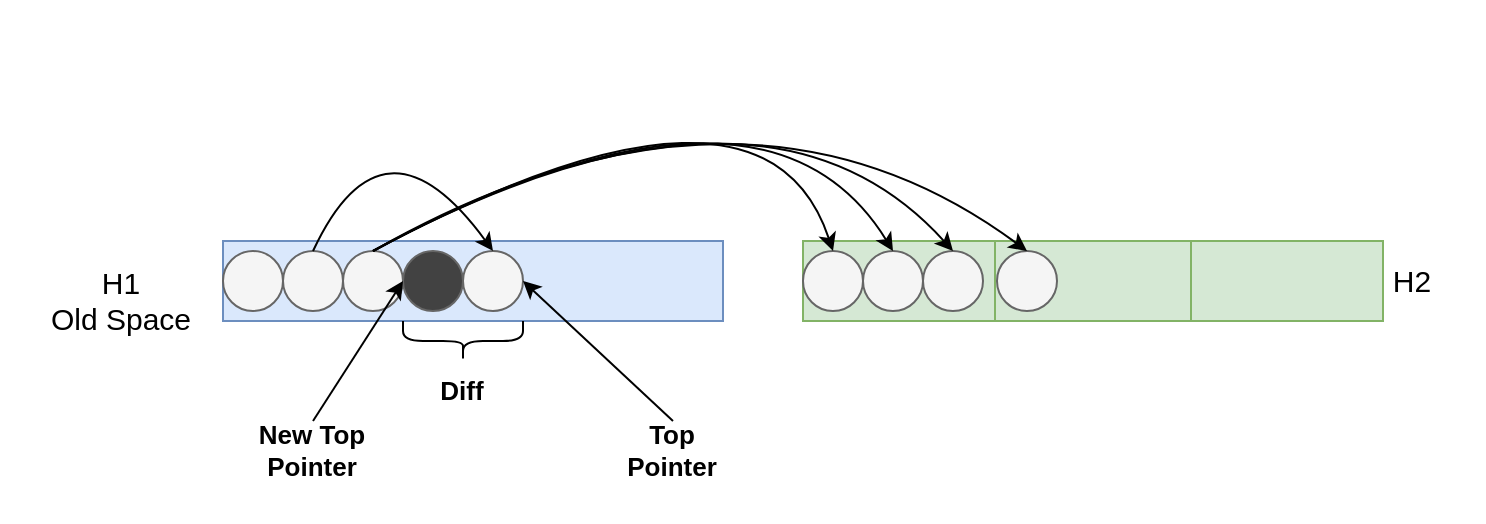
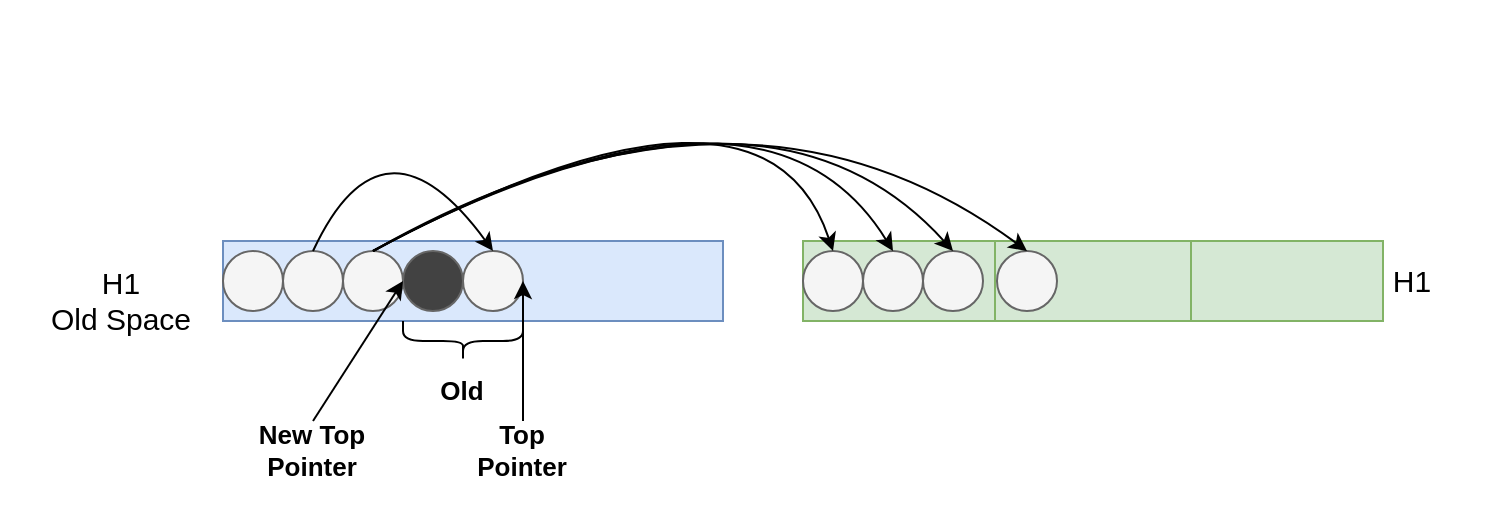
  <mxCell id="0" />
  <mxCell id="1" parent="0" />
  <mxCell id="2" value="" style="rounded=0;whiteSpace=wrap;html=1;fillColor=#dae8fc;strokeColor=#6c8ebf;" vertex="1" parent="1"><mxGeometry x="111" y="120" width="250" height="40" as="geometry" /></mxCell>
  <mxCell id="3" value="" style="shape=table;startSize=0;container=1;collapsible=0;childLayout=tableLayout;fillColor=#d5e8d4;strokeColor=#82b366;" vertex="1" parent="1"><mxGeometry x="401" y="120" width="290" height="40" as="geometry" /></mxCell>
  <mxCell id="4" value="" style="shape=tableRow;horizontal=0;startSize=0;swimlaneHead=0;swimlaneBody=0;strokeColor=inherit;top=0;left=0;bottom=0;right=0;collapsible=0;dropTarget=0;fillColor=none;points=[[0,0.5],[1,0.5]];portConstraint=eastwest;" vertex="1" parent="3"><mxGeometry width="290" height="40" as="geometry" /></mxCell>
  <mxCell id="5" value="" style="shape=partialRectangle;html=1;whiteSpace=wrap;connectable=0;strokeColor=inherit;overflow=hidden;fillColor=none;top=0;left=0;bottom=0;right=0;pointerEvents=1;" vertex="1" parent="4"><mxGeometry width="96" height="40" as="geometry"><mxRectangle width="96" height="40" as="alternateBounds" /></mxGeometry></mxCell>
  <mxCell id="6" value="" style="shape=partialRectangle;html=1;whiteSpace=wrap;connectable=0;strokeColor=inherit;overflow=hidden;fillColor=none;top=0;left=0;bottom=0;right=0;pointerEvents=1;" vertex="1" parent="4"><mxGeometry x="96" width="98" height="40" as="geometry"><mxRectangle width="98" height="40" as="alternateBounds" /></mxGeometry></mxCell>
  <mxCell id="7" value="" style="shape=partialRectangle;html=1;whiteSpace=wrap;connectable=0;strokeColor=inherit;overflow=hidden;fillColor=none;top=0;left=0;bottom=0;right=0;pointerEvents=1;" vertex="1" parent="4"><mxGeometry x="194" width="96" height="40" as="geometry"><mxRectangle width="96" height="40" as="alternateBounds" /></mxGeometry></mxCell>
  <mxCell id="8" value="&lt;font style=&quot;font-size: 15px;&quot;&gt;H1&lt;br&gt;Old Space&lt;/font&gt;" style="text;html=1;align=center;verticalAlign=middle;whiteSpace=wrap;rounded=0;" vertex="1" parent="1"><mxGeometry x="20" y="130" width="81" height="40" as="geometry" /></mxCell>
- <mxCell id="9" value="&lt;span style=&quot;font-size: 15px;&quot;&gt;H2&lt;/span&gt;" style="text;html=1;align=center;verticalAlign=middle;whiteSpace=wrap;rounded=0;" vertex="1" parent="1"><mxGeometry x="691" y="120" width="30" height="40" as="geometry" /></mxCell>
+ <mxCell id="9" value="&lt;span style=&quot;font-size: 15px;&quot;&gt;H1&lt;/span&gt;" style="text;html=1;align=center;verticalAlign=middle;whiteSpace=wrap;rounded=0;" vertex="1" parent="1"><mxGeometry x="691" y="120" width="30" height="40" as="geometry" /></mxCell>
  <mxCell id="10" value="" style="ellipse;whiteSpace=wrap;html=1;aspect=fixed;fillColor=#f5f5f5;fontColor=#333333;strokeColor=#666666;" vertex="1" parent="1"><mxGeometry x="111" y="125" width="30" height="30" as="geometry" /></mxCell>
  <mxCell id="11" value="" style="ellipse;whiteSpace=wrap;html=1;aspect=fixed;fillColor=#f5f5f5;fontColor=#333333;strokeColor=#666666;" vertex="1" parent="1"><mxGeometry x="141" y="125" width="30" height="30" as="geometry" /></mxCell>
  <mxCell id="12" value="" style="ellipse;whiteSpace=wrap;html=1;aspect=fixed;fillColor=#f5f5f5;fontColor=#333333;strokeColor=#666666;" vertex="1" parent="1"><mxGeometry x="171" y="125" width="30" height="30" as="geometry" /></mxCell>
  <mxCell id="13" value="" style="ellipse;whiteSpace=wrap;html=1;aspect=fixed;fillColor=#f5f5f5;fontColor=#333333;strokeColor=#666666;" vertex="1" parent="1"><mxGeometry x="401" y="125" width="30" height="30" as="geometry" /></mxCell>
  <mxCell id="14" value="" style="ellipse;whiteSpace=wrap;html=1;aspect=fixed;fillColor=#f5f5f5;fontColor=#333333;strokeColor=#666666;" vertex="1" parent="1"><mxGeometry x="431" y="125" width="30" height="30" as="geometry" /></mxCell>
  <mxCell id="15" value="" style="ellipse;whiteSpace=wrap;html=1;aspect=fixed;fillColor=#f5f5f5;fontColor=#333333;strokeColor=#666666;" vertex="1" parent="1"><mxGeometry x="461" y="125" width="30" height="30" as="geometry" /></mxCell>
  <mxCell id="16" value="" style="ellipse;whiteSpace=wrap;html=1;aspect=fixed;fillColor=#f5f5f5;fontColor=#333333;strokeColor=#666666;" vertex="1" parent="1"><mxGeometry x="231" y="125" width="30" height="30" as="geometry" /></mxCell>
  <mxCell id="17" value="" style="ellipse;whiteSpace=wrap;html=1;aspect=fixed;fillColor=#424242;fontColor=#333333;strokeColor=#666666;" vertex="1" parent="1"><mxGeometry x="201" y="125" width="30" height="30" as="geometry" /></mxCell>
  <mxCell id="18" value="" style="curved=1;endArrow=classic;html=1;rounded=0;exitX=0.5;exitY=0;exitDx=0;exitDy=0;entryX=0.5;entryY=0;entryDx=0;entryDy=0;" edge="1" parent="1" source="11" target="16"><mxGeometry width="50" height="50" relative="1" as="geometry"><mxPoint x="361" y="230" as="sourcePoint" /><mxPoint x="411" y="180" as="targetPoint" /><Array as="points"><mxPoint x="191" y="50" /></Array></mxGeometry></mxCell>
  <mxCell id="19" value="" style="curved=1;endArrow=classic;html=1;rounded=0;exitX=0.5;exitY=0;exitDx=0;exitDy=0;entryX=0.5;entryY=0;entryDx=0;entryDy=0;" edge="1" parent="1" source="12" target="13"><mxGeometry width="50" height="50" relative="1" as="geometry"><mxPoint x="261" y="130" as="sourcePoint" /><mxPoint x="461" y="110" as="targetPoint" /><Array as="points"><mxPoint x="381" y="20" /></Array></mxGeometry></mxCell>
  <mxCell id="20" value="" style="curved=1;endArrow=classic;html=1;rounded=0;exitX=0.5;exitY=0;exitDx=0;exitDy=0;entryX=0.5;entryY=0;entryDx=0;entryDy=0;" edge="1" parent="1" source="12" target="14"><mxGeometry width="50" height="50" relative="1" as="geometry"><mxPoint x="301" y="130" as="sourcePoint" /><mxPoint x="437" y="130" as="targetPoint" /><Array as="points"><mxPoint x="381" y="20" /></Array></mxGeometry></mxCell>
  <mxCell id="21" value="" style="curved=1;endArrow=classic;html=1;rounded=0;exitX=0.5;exitY=0;exitDx=0;exitDy=0;entryX=0.5;entryY=0;entryDx=0;entryDy=0;" edge="1" parent="1" source="12" target="15"><mxGeometry width="50" height="50" relative="1" as="geometry"><mxPoint x="301" y="130" as="sourcePoint" /><mxPoint x="482" y="130" as="targetPoint" /><Array as="points"><mxPoint x="381" y="20" /></Array></mxGeometry></mxCell>
  <mxCell id="22" value="" style="endArrow=classic;html=1;rounded=0;exitX=0.5;exitY=0;exitDx=0;exitDy=0;entryX=1;entryY=0.5;entryDx=0;entryDy=0;" edge="1" parent="1" source="23" target="16"><mxGeometry width="50" height="50" relative="1" as="geometry"><mxPoint x="311" y="180" as="sourcePoint" /><mxPoint x="301" y="190" as="targetPoint" /></mxGeometry></mxCell>
- <mxCell id="23" value="&lt;b&gt;&lt;font style=&quot;font-size: 13px;&quot;&gt;Top Pointer&lt;/font&gt;&lt;/b&gt;" style="text;html=1;align=center;verticalAlign=middle;whiteSpace=wrap;rounded=0;" vertex="1" parent="1"><mxGeometry x="306" y="210" width="60" height="30" as="geometry" /></mxCell>
+ <mxCell id="23" value="&lt;b&gt;&lt;font style=&quot;font-size: 13px;&quot;&gt;Top Pointer&lt;/font&gt;&lt;/b&gt;" style="text;html=1;align=center;verticalAlign=middle;whiteSpace=wrap;rounded=0;" vertex="1" parent="1"><mxGeometry x="231" y="210" width="60" height="30" as="geometry" /></mxCell>
  <mxCell id="24" value="" style="endArrow=classic;html=1;rounded=0;entryX=1;entryY=0.5;entryDx=0;entryDy=0;exitX=0.5;exitY=0;exitDx=0;exitDy=0;" edge="1" parent="1" source="25"><mxGeometry width="50" height="50" relative="1" as="geometry"><mxPoint x="201" y="180" as="sourcePoint" /><mxPoint x="201" y="140" as="targetPoint" /></mxGeometry></mxCell>
  <mxCell id="25" value="&lt;b&gt;&lt;font style=&quot;font-size: 13px;&quot;&gt;New Top Pointer&lt;/font&gt;&lt;/b&gt;" style="text;html=1;align=center;verticalAlign=middle;whiteSpace=wrap;rounded=0;" vertex="1" parent="1"><mxGeometry x="126" y="210" width="60" height="30" as="geometry" /></mxCell>
  <mxCell id="26" value="" style="ellipse;whiteSpace=wrap;html=1;aspect=fixed;fillColor=#f5f5f5;fontColor=#333333;strokeColor=#666666;" vertex="1" parent="1"><mxGeometry x="498" y="125" width="30" height="30" as="geometry" /></mxCell>
  <mxCell id="27" value="" style="curved=1;endArrow=classic;html=1;rounded=0;exitX=0.5;exitY=0;exitDx=0;exitDy=0;entryX=0.5;entryY=0;entryDx=0;entryDy=0;" edge="1" parent="1" source="12" target="26"><mxGeometry width="50" height="50" relative="1" as="geometry"><mxPoint x="256" y="135" as="sourcePoint" /><mxPoint x="486" y="135" as="targetPoint" /><Array as="points"><mxPoint x="371" y="20" /></Array></mxGeometry></mxCell>
  <mxCell id="28" value="" style="shape=curlyBracket;whiteSpace=wrap;html=1;rounded=1;flipH=1;labelPosition=right;verticalLabelPosition=middle;align=left;verticalAlign=middle;rotation=90;" vertex="1" parent="1"><mxGeometry x="221" y="140" width="20" height="60" as="geometry" /></mxCell>
- <mxCell id="29" value="&lt;b&gt;&lt;font style=&quot;font-size: 13px;&quot;&gt;Diff&lt;/font&gt;&lt;/b&gt;" style="text;html=1;align=center;verticalAlign=middle;whiteSpace=wrap;rounded=0;" vertex="1" parent="1"><mxGeometry x="201" y="180" width="60" height="30" as="geometry" /></mxCell>
+ <mxCell id="29" value="&lt;b&gt;&lt;font style=&quot;font-size: 13px;&quot;&gt;Old&lt;/font&gt;&lt;/b&gt;" style="text;html=1;align=center;verticalAlign=middle;whiteSpace=wrap;rounded=0;" vertex="1" parent="1"><mxGeometry x="201" y="180" width="60" height="30" as="geometry" /></mxCell>
